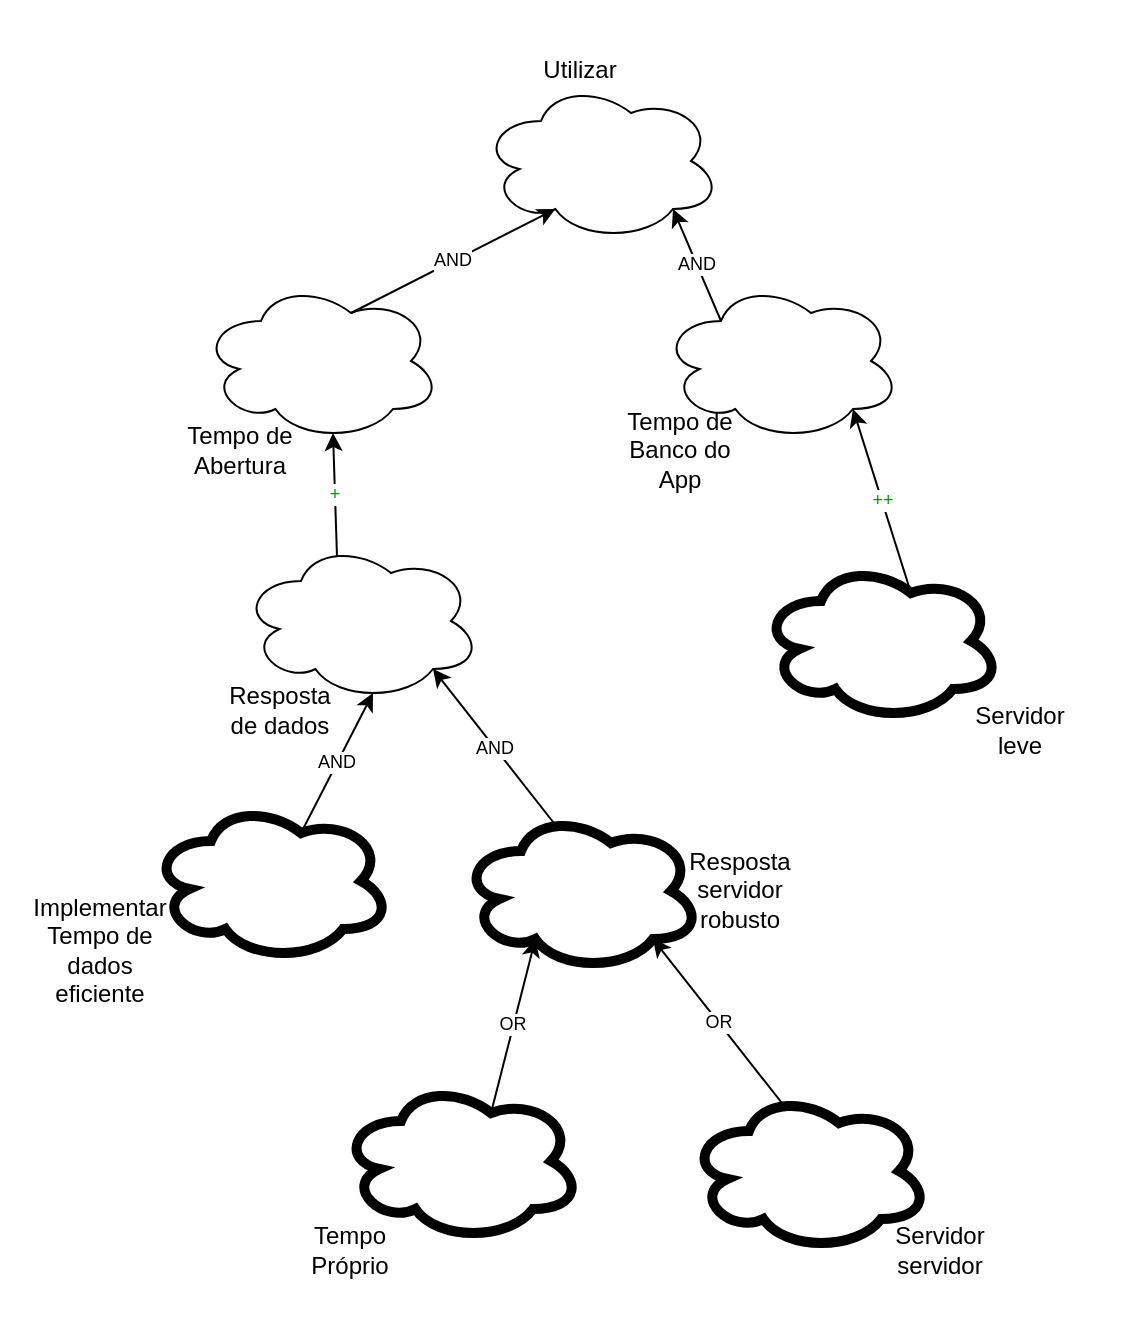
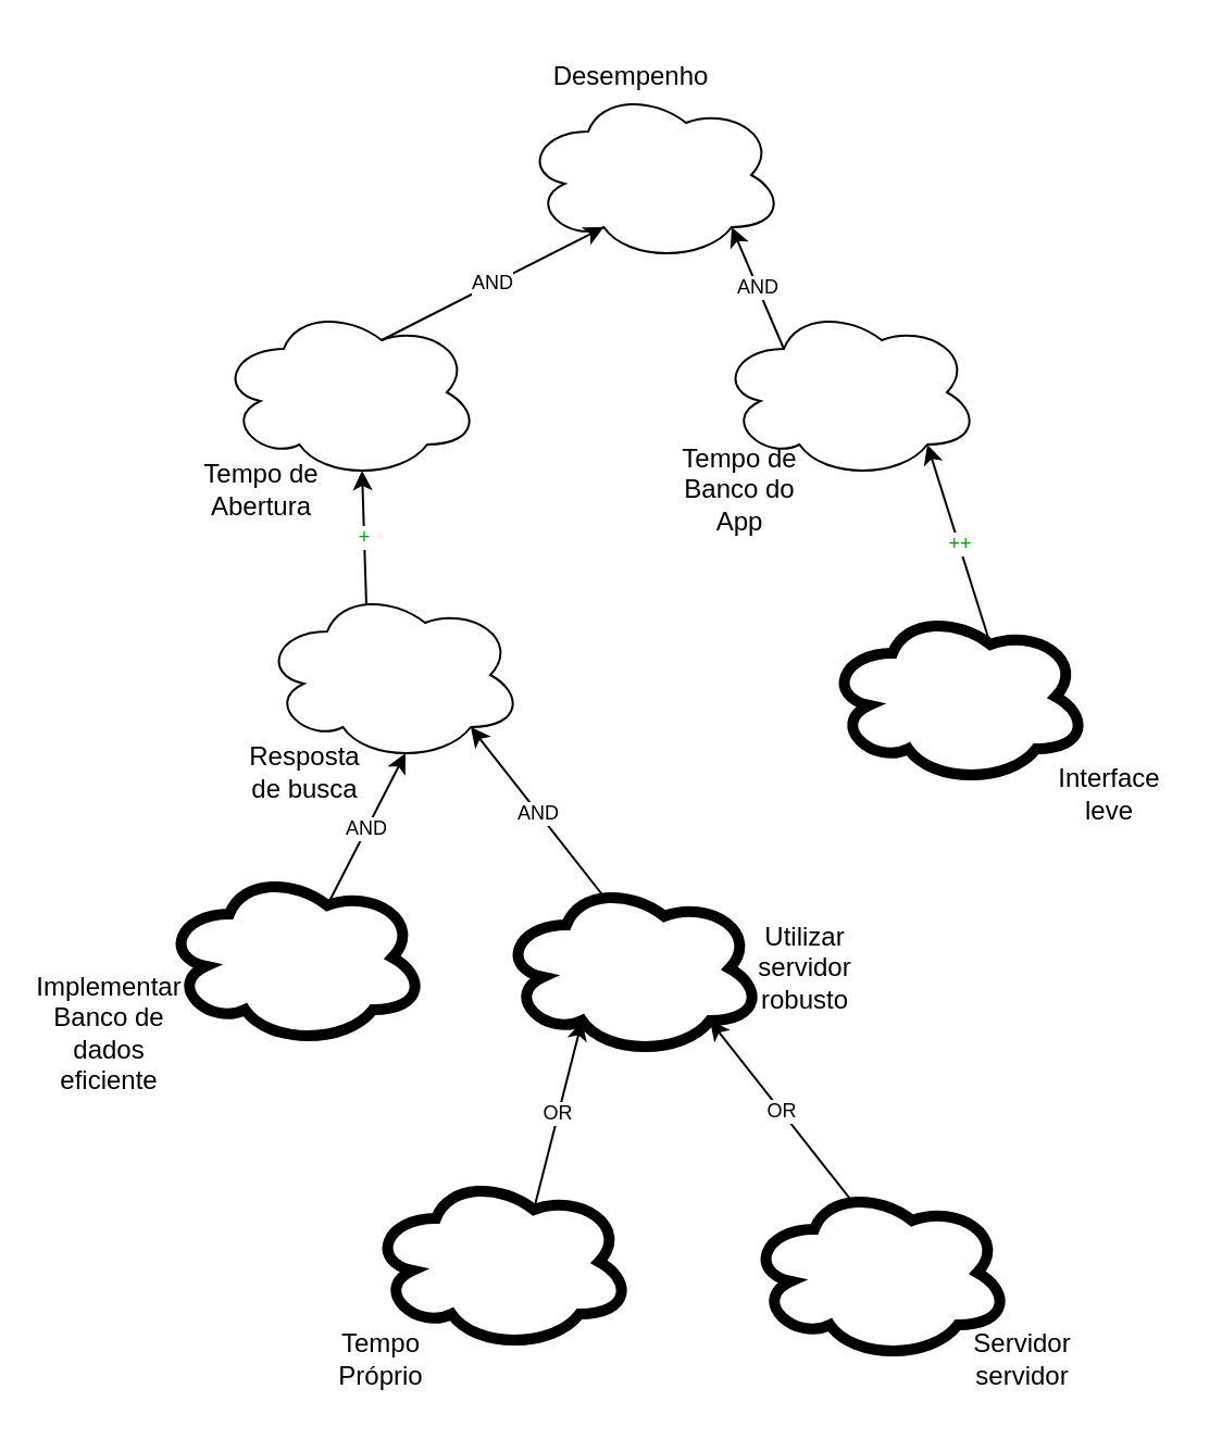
  <mxCell id="0" />
  <mxCell id="1" parent="0" />
  <mxCell id="2" value="" style="ellipse;shape=cloud;whiteSpace=wrap;html=1;imageBorder=none;" vertex="1" parent="1"><mxGeometry x="240" y="40" width="120" height="80" as="geometry" /></mxCell>
- <mxCell id="3" value="Utilizar" style="text;html=1;strokeColor=none;fillColor=none;align=center;verticalAlign=middle;whiteSpace=wrap;rounded=0;" vertex="1" parent="1"><mxGeometry x="260" y="20" width="60" height="30" as="geometry" /></mxCell>
+ <mxCell id="3" value="Desempenho" style="text;html=1;strokeColor=none;fillColor=none;align=center;verticalAlign=middle;whiteSpace=wrap;rounded=0;" vertex="1" parent="1"><mxGeometry x="260" y="20" width="60" height="30" as="geometry" /></mxCell>
  <mxCell id="4" value="" style="group" vertex="1" connectable="0" parent="1"><mxGeometry x="90" y="140" width="130" height="100" as="geometry" /></mxCell>
  <mxCell id="5" value="" style="ellipse;shape=cloud;whiteSpace=wrap;html=1;imageBorder=none;" vertex="1" parent="4"><mxGeometry x="10" width="120" height="80" as="geometry" /></mxCell>
  <mxCell id="6" value="Tempo de Abertura" style="text;html=1;strokeColor=none;fillColor=none;align=center;verticalAlign=middle;whiteSpace=wrap;rounded=0;" vertex="1" parent="4"><mxGeometry y="70" width="60" height="30" as="geometry" /></mxCell>
  <mxCell id="7" value="" style="group" vertex="1" connectable="0" parent="1"><mxGeometry x="110" y="270" width="130" height="100" as="geometry" /></mxCell>
  <mxCell id="8" value="" style="ellipse;shape=cloud;whiteSpace=wrap;html=1;imageBorder=none;" vertex="1" parent="7"><mxGeometry x="10" width="120" height="80" as="geometry" /></mxCell>
- <mxCell id="9" value="Resposta de dados" style="text;html=1;strokeColor=none;fillColor=none;align=center;verticalAlign=middle;whiteSpace=wrap;rounded=0;" vertex="1" parent="7"><mxGeometry y="70" width="60" height="30" as="geometry" /></mxCell>
+ <mxCell id="9" value="Resposta de busca" style="text;html=1;strokeColor=none;fillColor=none;align=center;verticalAlign=middle;whiteSpace=wrap;rounded=0;" vertex="1" parent="7"><mxGeometry y="70" width="60" height="30" as="geometry" /></mxCell>
  <mxCell id="10" value="" style="group" vertex="1" connectable="0" parent="1"><mxGeometry x="320" y="140" width="130" height="100" as="geometry" /></mxCell>
  <mxCell id="11" value="" style="ellipse;shape=cloud;whiteSpace=wrap;html=1;imageBorder=none;" vertex="1" parent="10"><mxGeometry x="10" width="120" height="80" as="geometry" /></mxCell>
  <mxCell id="12" value="Tempo de Banco do App" style="text;html=1;strokeColor=none;fillColor=none;align=center;verticalAlign=middle;whiteSpace=wrap;rounded=0;" vertex="1" parent="10"><mxGeometry x="-10" y="70" width="60" height="30" as="geometry" /></mxCell>
  <mxCell id="13" value="AND" style="endArrow=classic;html=1;rounded=0;fontSize=9;fontColor=#000000;entryX=0.31;entryY=0.8;entryDx=0;entryDy=0;entryPerimeter=0;exitX=0.625;exitY=0.2;exitDx=0;exitDy=0;exitPerimeter=0;" edge="1" parent="1" source="5" target="2"><mxGeometry relative="1" as="geometry"><mxPoint x="0" y="-100" as="sourcePoint" /><mxPoint x="420" y="200" as="targetPoint" /></mxGeometry></mxCell>
  <mxCell id="14" value="AND" style="endArrow=classic;html=1;rounded=0;fontSize=9;fontColor=#000000;entryX=0.8;entryY=0.8;entryDx=0;entryDy=0;entryPerimeter=0;exitX=0.25;exitY=0.25;exitDx=0;exitDy=0;exitPerimeter=0;" edge="1" parent="1" source="11" target="2"><mxGeometry relative="1" as="geometry"><mxPoint x="235" y="176" as="sourcePoint" /><mxPoint x="287.2" y="114" as="targetPoint" /></mxGeometry></mxCell>
  <mxCell id="15" value="&lt;font color=&quot;#009900&quot;&gt;+&lt;/font&gt;" style="endArrow=classic;html=1;rounded=0;fontSize=9;fontColor=#000000;entryX=0.55;entryY=0.95;entryDx=0;entryDy=0;entryPerimeter=0;exitX=0.4;exitY=0.1;exitDx=0;exitDy=0;exitPerimeter=0;" edge="1" parent="1" source="8" target="5"><mxGeometry relative="1" as="geometry"><mxPoint x="0" y="-100" as="sourcePoint" /><mxPoint x="80" y="440" as="targetPoint" /></mxGeometry></mxCell>
  <mxCell id="16" value="AND" style="endArrow=classic;html=1;rounded=0;fontSize=9;fontColor=#000000;exitX=0.625;exitY=0.2;exitDx=0;exitDy=0;exitPerimeter=0;entryX=0.55;entryY=0.95;entryDx=0;entryDy=0;entryPerimeter=0;" edge="1" parent="1" source="18" target="8"><mxGeometry relative="1" as="geometry"><mxPoint x="20" y="320" as="sourcePoint" /><mxPoint x="20" y="320" as="targetPoint" /></mxGeometry></mxCell>
  <mxCell id="17" value="" style="group" vertex="1" connectable="0" parent="1"><mxGeometry x="20" y="400" width="175" height="90" as="geometry" /></mxCell>
  <mxCell id="18" value="" style="ellipse;shape=cloud;whiteSpace=wrap;html=1;strokeColor=#000000;strokeWidth=5;" vertex="1" parent="17"><mxGeometry x="55" width="120" height="80" as="geometry" /></mxCell>
- <mxCell id="19" value="Implementar Tempo de dados eficiente" style="text;html=1;strokeColor=none;fillColor=none;align=center;verticalAlign=middle;whiteSpace=wrap;rounded=0;" vertex="1" parent="17"><mxGeometry y="60" width="60" height="30" as="geometry" /></mxCell>
+ <mxCell id="19" value="Implementar Banco de dados eficiente" style="text;html=1;strokeColor=none;fillColor=none;align=center;verticalAlign=middle;whiteSpace=wrap;rounded=0;" vertex="1" parent="17"><mxGeometry y="60" width="60" height="30" as="geometry" /></mxCell>
  <mxCell id="20" value="" style="ellipse;shape=cloud;whiteSpace=wrap;html=1;strokeColor=#000000;strokeWidth=5;" vertex="1" parent="1"><mxGeometry x="230" y="405" width="120" height="80" as="geometry" /></mxCell>
  <mxCell id="21" value="AND" style="endArrow=classic;html=1;rounded=0;fontSize=9;fontColor=#000000;exitX=0.4;exitY=0.1;exitDx=0;exitDy=0;exitPerimeter=0;entryX=0.8;entryY=0.8;entryDx=0;entryDy=0;entryPerimeter=0;" edge="1" parent="1" source="20" target="8"><mxGeometry relative="1" as="geometry"><mxPoint x="290" y="305" as="sourcePoint" /><mxPoint x="290" y="305" as="targetPoint" /></mxGeometry></mxCell>
- <mxCell id="22" value="Resposta servidor robusto" style="text;html=1;strokeColor=none;fillColor=none;align=center;verticalAlign=middle;whiteSpace=wrap;rounded=0;" vertex="1" parent="1"><mxGeometry x="340" y="430" width="60" height="30" as="geometry" /></mxCell>
+ <mxCell id="22" value="Utilizar servidor robusto" style="text;html=1;strokeColor=none;fillColor=none;align=center;verticalAlign=middle;whiteSpace=wrap;rounded=0;" vertex="1" parent="1"><mxGeometry x="340" y="430" width="60" height="30" as="geometry" /></mxCell>
  <mxCell id="23" value="" style="ellipse;shape=cloud;whiteSpace=wrap;html=1;strokeColor=#000000;strokeWidth=5;" vertex="1" parent="1"><mxGeometry x="170" y="540" width="120" height="80" as="geometry" /></mxCell>
  <mxCell id="24" value="Tempo Próprio" style="text;html=1;strokeColor=none;fillColor=none;align=center;verticalAlign=middle;whiteSpace=wrap;rounded=0;" vertex="1" parent="1"><mxGeometry x="145" y="610" width="60" height="30" as="geometry" /></mxCell>
  <mxCell id="25" value="OR" style="endArrow=classic;html=1;rounded=0;fontSize=9;fontColor=#000000;exitX=0.625;exitY=0.2;exitDx=0;exitDy=0;exitPerimeter=0;entryX=0.31;entryY=0.8;entryDx=0;entryDy=0;entryPerimeter=0;" edge="1" parent="1" source="23" target="20"><mxGeometry relative="1" as="geometry"><mxPoint x="230" y="440" as="sourcePoint" /><mxPoint x="230" y="440" as="targetPoint" /></mxGeometry></mxCell>
  <mxCell id="26" value="" style="ellipse;shape=cloud;whiteSpace=wrap;html=1;strokeColor=#000000;strokeWidth=5;" vertex="1" parent="1"><mxGeometry x="344" y="545" width="120" height="80" as="geometry" /></mxCell>
  <mxCell id="27" value="OR" style="endArrow=classic;html=1;rounded=0;fontSize=9;fontColor=#000000;exitX=0.4;exitY=0.1;exitDx=0;exitDy=0;exitPerimeter=0;entryX=0.8;entryY=0.8;entryDx=0;entryDy=0;entryPerimeter=0;" edge="1" parent="1" source="26" target="20"><mxGeometry relative="1" as="geometry"><mxPoint x="404" y="445" as="sourcePoint" /><mxPoint x="404" y="445" as="targetPoint" /></mxGeometry></mxCell>
  <mxCell id="28" value="Servidor servidor" style="text;html=1;strokeColor=none;fillColor=none;align=center;verticalAlign=middle;whiteSpace=wrap;rounded=0;" vertex="1" parent="1"><mxGeometry x="440" y="610" width="60" height="30" as="geometry" /></mxCell>
  <mxCell id="29" value="" style="ellipse;shape=cloud;whiteSpace=wrap;html=1;strokeColor=#000000;strokeWidth=5;" vertex="1" parent="1"><mxGeometry x="380" y="280" width="120" height="80" as="geometry" /></mxCell>
- <mxCell id="30" value="Servidor leve" style="text;html=1;strokeColor=none;fillColor=none;align=center;verticalAlign=middle;whiteSpace=wrap;rounded=0;" vertex="1" parent="1"><mxGeometry x="480" y="350" width="60" height="30" as="geometry" /></mxCell>
+ <mxCell id="30" value="Interface leve" style="text;html=1;strokeColor=none;fillColor=none;align=center;verticalAlign=middle;whiteSpace=wrap;rounded=0;" vertex="1" parent="1"><mxGeometry x="480" y="350" width="60" height="30" as="geometry" /></mxCell>
  <mxCell id="31" value="&lt;font color=&quot;#009900&quot;&gt;++&lt;/font&gt;" style="endArrow=classic;html=1;rounded=0;fontSize=9;fontColor=#000000;exitX=0.625;exitY=0.2;exitDx=0;exitDy=0;exitPerimeter=0;entryX=0.8;entryY=0.8;entryDx=0;entryDy=0;entryPerimeter=0;" edge="1" parent="1" source="29" target="11"><mxGeometry relative="1" as="geometry"><mxPoint x="440" y="180" as="sourcePoint" /><mxPoint x="440" y="180" as="targetPoint" /></mxGeometry></mxCell>
